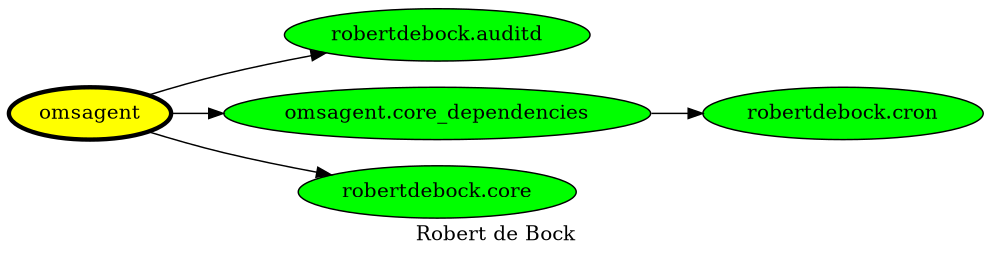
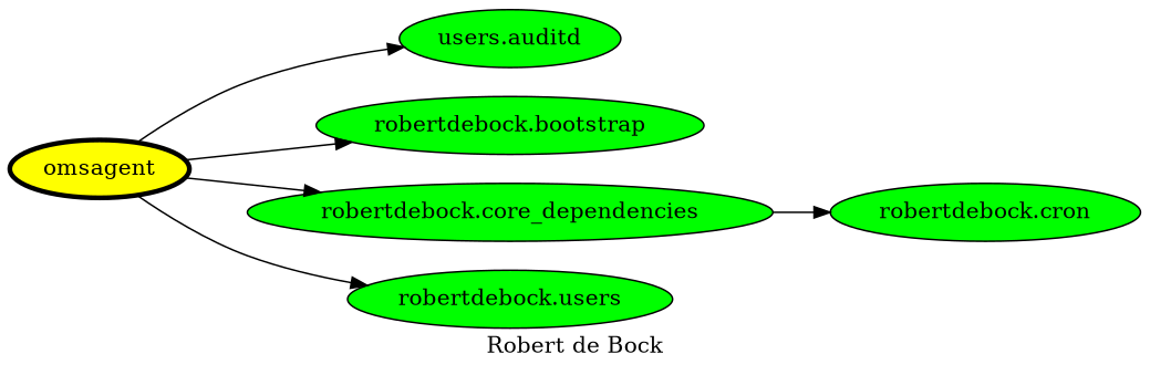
  digraph {
    label="Robert de Bock"
    rankdir=LR
    node [fillcolor=green style=filled]
    omsagent [fillcolor=yellow penwidth=3]
-   "robertdebock.auditd"
-   "robertdebock.core_dependencies" [label="omsagent.core_dependencies"]
-   "robertdebock.users" [label="robertdebock.core"]
+   "robertdebock.auditd" [label="users.auditd"]
+   "robertdebock.bootstrap"
+   "robertdebock.core_dependencies"
+   "robertdebock.users"
    "robertdebock.cron"
    omsagent -> "robertdebock.auditd"
+   omsagent -> "robertdebock.bootstrap"
    omsagent -> "robertdebock.core_dependencies"
    omsagent -> "robertdebock.users"
    "robertdebock.core_dependencies" -> "robertdebock.cron"
  }
